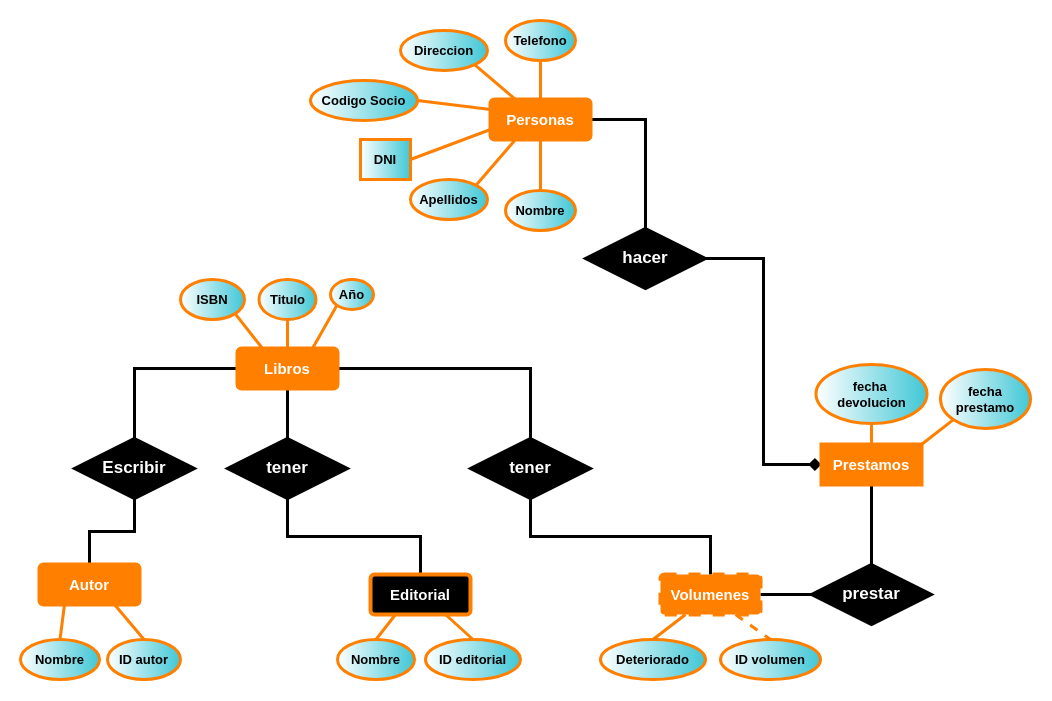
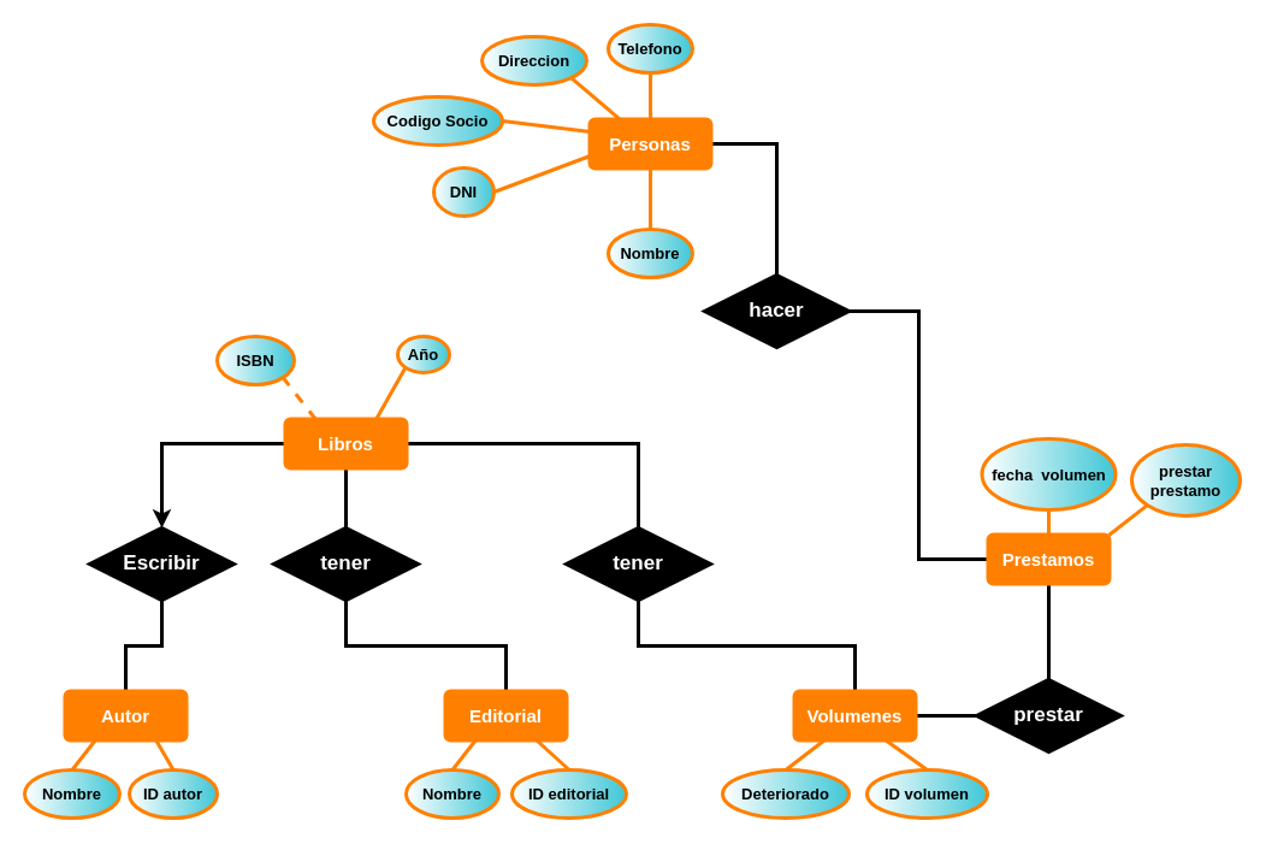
  <mxCell id="0" />
  <mxCell id="1" parent="0" />
  <mxCell id="2" value="" style="endArrow=none;html=1;rounded=0;exitX=1;exitY=0.5;exitDx=0;exitDy=0;entryX=0;entryY=0.25;entryDx=0;entryDy=0;fillColor=#fff2cc;strokeColor=#FF8000;gradientColor=#ffd966;strokeWidth=3;fontStyle=1;fontSize=13;" parent="1" source="30" target="29" edge="1"><mxGeometry relative="1" as="geometry"><mxPoint x="730" y="269" as="sourcePoint" /><mxPoint x="630" y="219" as="targetPoint" /></mxGeometry></mxCell>
  <mxCell id="3" value="" style="endArrow=none;html=1;rounded=0;entryX=1;entryY=0.5;entryDx=0;entryDy=0;exitX=0;exitY=0.75;exitDx=0;exitDy=0;fillColor=#fff2cc;strokeColor=#FF8000;gradientColor=#ffd966;strokeWidth=3;fontStyle=1;fontSize=13;" parent="1" source="29" target="31" edge="1"><mxGeometry relative="1" as="geometry"><mxPoint x="680" y="249" as="sourcePoint" /><mxPoint x="740" y="409" as="targetPoint" /></mxGeometry></mxCell>
- <mxCell id="4" value="" style="endArrow=none;html=1;rounded=0;exitX=0.25;exitY=1;exitDx=0;exitDy=0;entryX=1;entryY=0;entryDx=0;entryDy=0;fillColor=#fff2cc;strokeColor=#FF8000;gradientColor=#ffd966;strokeWidth=3;fontStyle=1;fontSize=13;" parent="1" source="29" target="35" edge="1"><mxGeometry relative="1" as="geometry"><mxPoint x="580" y="309" as="sourcePoint" /><mxPoint x="740" y="309" as="targetPoint" /></mxGeometry></mxCell>
  <mxCell id="5" value="" style="endArrow=none;html=1;rounded=0;exitX=0.5;exitY=1;exitDx=0;exitDy=0;entryX=0.5;entryY=0;entryDx=0;entryDy=0;fillColor=#fff2cc;strokeColor=#FF8000;gradientColor=#ffd966;strokeWidth=3;fontStyle=1;fontSize=13;" parent="1" source="29" target="34" edge="1"><mxGeometry relative="1" as="geometry"><mxPoint x="580" y="309" as="sourcePoint" /><mxPoint x="740" y="309" as="targetPoint" /></mxGeometry></mxCell>
  <mxCell id="6" value="" style="endArrow=none;html=1;rounded=0;exitX=0.5;exitY=0;exitDx=0;exitDy=0;entryX=0.5;entryY=1;entryDx=0;entryDy=0;fillColor=#fff2cc;strokeColor=#FF8000;gradientColor=#ffd966;strokeWidth=3;fontStyle=1;fontSize=13;" parent="1" source="29" target="33" edge="1"><mxGeometry relative="1" as="geometry"><mxPoint x="580" y="309" as="sourcePoint" /><mxPoint x="740" y="309" as="targetPoint" /></mxGeometry></mxCell>
  <mxCell id="7" value="" style="endArrow=none;html=1;rounded=0;entryX=0.25;entryY=0;entryDx=0;entryDy=0;fillColor=#fff2cc;strokeColor=#FF8000;gradientColor=#ffd966;exitX=1;exitY=1;exitDx=0;exitDy=0;strokeWidth=3;fontStyle=1;fontSize=13;" parent="1" source="32" target="29" edge="1"><mxGeometry relative="1" as="geometry"><mxPoint x="580" y="209" as="sourcePoint" /><mxPoint x="740" y="209" as="targetPoint" /></mxGeometry></mxCell>
- <mxCell id="8" value="" style="endArrow=none;html=1;rounded=0;exitX=0.5;exitY=1;exitDx=0;exitDy=0;entryX=0.5;entryY=0;entryDx=0;entryDy=0;fillColor=#fff2cc;strokeColor=#FF8000;gradientColor=#ffd966;strokeWidth=3;fontStyle=1;fontSize=13;" parent="1" source="36" target="55" edge="1"><mxGeometry relative="1" as="geometry"><mxPoint x="207" y="368" as="sourcePoint" /><mxPoint x="367" y="368" as="targetPoint" /></mxGeometry></mxCell>
  <mxCell id="9" value="" style="endArrow=none;html=1;rounded=0;exitX=0;exitY=1;exitDx=0;exitDy=0;entryX=0.75;entryY=0;entryDx=0;entryDy=0;fillColor=#fff2cc;strokeColor=#FF8000;gradientColor=#ffd966;strokeWidth=3;fontStyle=1;fontSize=13;" parent="1" source="38" target="55" edge="1"><mxGeometry relative="1" as="geometry"><mxPoint x="207" y="368" as="sourcePoint" /><mxPoint x="367" y="368" as="targetPoint" /></mxGeometry></mxCell>
- <mxCell id="10" value="" style="endArrow=none;html=1;rounded=0;entryX=1;entryY=1;entryDx=0;entryDy=0;exitX=0.25;exitY=0;exitDx=0;exitDy=0;fillColor=#fff2cc;strokeColor=#FF8000;gradientColor=#ffd966;strokeWidth=3;fontStyle=1;fontSize=13;" parent="1" source="55" target="37" edge="1"><mxGeometry relative="1" as="geometry"><mxPoint x="17" y="328" as="sourcePoint" /><mxPoint x="177" y="328" as="targetPoint" /></mxGeometry></mxCell>
+ <mxCell id="10" value="" style="endArrow=none;html=1;rounded=0;entryX=1;entryY=1;entryDx=0;entryDy=0;exitX=0.25;exitY=0;exitDx=0;exitDy=0;fillColor=#fff2cc;strokeColor=#FF8000;gradientColor=#ffd966;strokeWidth=3;fontStyle=1;fontSize=13;dashed=1;" parent="1" source="55" target="37" edge="1"><mxGeometry relative="1" as="geometry"><mxPoint x="17" y="328" as="sourcePoint" /><mxPoint x="177" y="328" as="targetPoint" /></mxGeometry></mxCell>
  <mxCell id="11" value="" style="endArrow=none;html=1;rounded=0;exitX=0.25;exitY=1;exitDx=0;exitDy=0;entryX=0.5;entryY=0;entryDx=0;entryDy=0;fillColor=#fff2cc;strokeColor=#FF8000;gradientColor=#ffd966;strokeWidth=3;fontStyle=1;fontSize=13;" parent="1" source="39" target="40" edge="1"><mxGeometry relative="1" as="geometry"><mxPoint x="-36" y="734" as="sourcePoint" /><mxPoint x="124" y="734" as="targetPoint" /></mxGeometry></mxCell>
  <mxCell id="12" value="" style="endArrow=none;html=1;rounded=0;exitX=0.75;exitY=1;exitDx=0;exitDy=0;entryX=0.5;entryY=0;entryDx=0;entryDy=0;fillColor=#fff2cc;strokeColor=#FF8000;gradientColor=#ffd966;strokeWidth=3;fontStyle=1;fontSize=13;" parent="1" source="39" target="41" edge="1"><mxGeometry relative="1" as="geometry"><mxPoint x="89" y="624" as="sourcePoint" /><mxPoint x="74" y="694" as="targetPoint" /></mxGeometry></mxCell>
  <mxCell id="13" value="" style="endArrow=none;html=1;rounded=0;exitX=0.25;exitY=1;exitDx=0;exitDy=0;entryX=0.5;entryY=0;entryDx=0;entryDy=0;fillColor=#fff2cc;strokeColor=#FF8000;gradientColor=#ffd966;strokeWidth=3;fontStyle=1;fontSize=13;" parent="1" source="42" target="43" edge="1"><mxGeometry relative="1" as="geometry"><mxPoint x="280" y="734" as="sourcePoint" /><mxPoint x="440" y="734" as="targetPoint" /></mxGeometry></mxCell>
  <mxCell id="14" value="" style="endArrow=none;html=1;rounded=0;exitX=0.75;exitY=1;exitDx=0;exitDy=0;entryX=0.5;entryY=0;entryDx=0;entryDy=0;fillColor=#fff2cc;strokeColor=#FF8000;gradientColor=#ffd966;strokeWidth=3;fontStyle=1;fontSize=13;" parent="1" source="42" target="44" edge="1"><mxGeometry relative="1" as="geometry"><mxPoint x="405" y="624" as="sourcePoint" /><mxPoint x="390" y="694" as="targetPoint" /></mxGeometry></mxCell>
  <mxCell id="15" value="" style="endArrow=none;html=1;rounded=0;exitX=0.25;exitY=1;exitDx=0;exitDy=0;entryX=0.5;entryY=0;entryDx=0;entryDy=0;fillColor=#fff2cc;strokeColor=#FF8000;gradientColor=#ffd966;strokeWidth=3;fontStyle=1;fontSize=13;" parent="1" source="45" target="46" edge="1"><mxGeometry relative="1" as="geometry"><mxPoint x="570" y="734" as="sourcePoint" /><mxPoint x="730" y="734" as="targetPoint" /></mxGeometry></mxCell>
- <mxCell id="16" value="" style="endArrow=none;html=1;rounded=0;exitX=0.75;exitY=1;exitDx=0;exitDy=0;entryX=0.5;entryY=0;entryDx=0;entryDy=0;fillColor=#fff2cc;strokeColor=#FF8000;gradientColor=#ffd966;strokeWidth=3;fontStyle=1;fontSize=13;dashed=1;" parent="1" source="45" target="47" edge="1"><mxGeometry relative="1" as="geometry"><mxPoint x="695" y="624" as="sourcePoint" /><mxPoint x="680" y="694" as="targetPoint" /></mxGeometry></mxCell>
+ <mxCell id="16" value="" style="endArrow=none;html=1;rounded=0;exitX=0.75;exitY=1;exitDx=0;exitDy=0;entryX=0.5;entryY=0;entryDx=0;entryDy=0;fillColor=#fff2cc;strokeColor=#FF8000;gradientColor=#ffd966;strokeWidth=3;fontStyle=1;fontSize=13;" parent="1" source="45" target="47" edge="1"><mxGeometry relative="1" as="geometry"><mxPoint x="695" y="624" as="sourcePoint" /><mxPoint x="680" y="694" as="targetPoint" /></mxGeometry></mxCell>
  <mxCell id="17" value="" style="endArrow=none;html=1;rounded=0;exitX=1;exitY=0;exitDx=0;exitDy=0;fillColor=#fff2cc;strokeColor=#FF8000;gradientColor=#ffd966;entryX=0;entryY=1;entryDx=0;entryDy=0;strokeWidth=3;fontStyle=1;fontSize=13;" parent="1" source="56" target="49" edge="1"><mxGeometry relative="1" as="geometry"><mxPoint x="856" y="494" as="sourcePoint" /><mxPoint x="981" y="412" as="targetPoint" /></mxGeometry></mxCell>
  <mxCell id="18" value="" style="endArrow=none;html=1;rounded=0;exitX=0.5;exitY=1;exitDx=0;exitDy=0;entryX=0.5;entryY=0;entryDx=0;entryDy=0;fillColor=#fff2cc;strokeColor=#FF8000;gradientColor=#ffd966;strokeWidth=3;fontStyle=1;fontSize=13;" parent="1" source="48" target="56" edge="1"><mxGeometry relative="1" as="geometry"><mxPoint x="856" y="494" as="sourcePoint" /><mxPoint x="881" y="522" as="targetPoint" /></mxGeometry></mxCell>
  <mxCell id="19" value="" style="endArrow=none;html=1;rounded=0;exitX=0.5;exitY=1;exitDx=0;exitDy=0;entryX=0.5;entryY=0;entryDx=0;entryDy=0;fontStyle=1;fontSize=13;labelBackgroundColor=none;strokeWidth=3;" parent="1" source="55" target="50" edge="1"><mxGeometry relative="1" as="geometry"><mxPoint x="210" y="448" as="sourcePoint" /><mxPoint x="370" y="448" as="targetPoint" /></mxGeometry></mxCell>
  <mxCell id="20" value="" style="endArrow=none;html=1;rounded=0;exitX=0.5;exitY=1;exitDx=0;exitDy=0;entryX=0.5;entryY=0;entryDx=0;entryDy=0;edgeStyle=orthogonalEdgeStyle;strokeColor=#000000;strokeWidth=3;fontStyle=1;fontSize=13;" parent="1" source="50" target="42" edge="1"><mxGeometry relative="1" as="geometry"><mxPoint x="297" y="398" as="sourcePoint" /><mxPoint x="400" y="458" as="targetPoint" /></mxGeometry></mxCell>
- <mxCell id="21" value="" style="endArrow=none;html=1;rounded=0;exitX=0;exitY=0.5;exitDx=0;exitDy=0;entryX=0.5;entryY=0;entryDx=0;entryDy=0;edgeStyle=orthogonalEdgeStyle;strokeColor=#000000;strokeWidth=3;fontStyle=1;fontSize=13;" parent="1" source="55" target="51" edge="1"><mxGeometry relative="1" as="geometry"><mxPoint x="160" y="538" as="sourcePoint" /><mxPoint x="320" y="538" as="targetPoint" /></mxGeometry></mxCell>
+ <mxCell id="21" value="" style="endArrow=classic;html=1;rounded=0;exitX=0;exitY=0.5;exitDx=0;exitDy=0;entryX=0.5;entryY=0;entryDx=0;entryDy=0;edgeStyle=orthogonalEdgeStyle;strokeColor=#000000;strokeWidth=3;fontStyle=1;fontSize=13;" parent="1" source="55" target="51" edge="1"><mxGeometry relative="1" as="geometry"><mxPoint x="160" y="538" as="sourcePoint" /><mxPoint x="320" y="538" as="targetPoint" /></mxGeometry></mxCell>
  <mxCell id="22" value="" style="endArrow=none;html=1;rounded=0;exitX=0.5;exitY=1;exitDx=0;exitDy=0;entryX=0.5;entryY=0;entryDx=0;entryDy=0;edgeStyle=orthogonalEdgeStyle;strokeColor=#000000;strokeWidth=3;fontStyle=1;fontSize=13;" parent="1" source="51" target="39" edge="1"><mxGeometry relative="1" as="geometry"><mxPoint x="160" y="538" as="sourcePoint" /><mxPoint x="320" y="538" as="targetPoint" /></mxGeometry></mxCell>
  <mxCell id="23" value="" style="endArrow=none;html=1;rounded=0;entryX=0.5;entryY=0;entryDx=0;entryDy=0;exitX=0.5;exitY=1;exitDx=0;exitDy=0;edgeStyle=orthogonalEdgeStyle;strokeColor=#000000;strokeWidth=3;fontStyle=1;fontSize=13;" parent="1" source="52" target="45" edge="1"><mxGeometry relative="1" as="geometry"><mxPoint x="160" y="538" as="sourcePoint" /><mxPoint x="320" y="538" as="targetPoint" /></mxGeometry></mxCell>
  <mxCell id="24" value="" style="endArrow=none;html=1;rounded=0;exitX=1;exitY=0.5;exitDx=0;exitDy=0;entryX=0.5;entryY=0;entryDx=0;entryDy=0;edgeStyle=orthogonalEdgeStyle;strokeColor=#000000;strokeWidth=3;fontStyle=1;fontSize=13;" parent="1" source="55" target="52" edge="1"><mxGeometry relative="1" as="geometry"><mxPoint x="160" y="538" as="sourcePoint" /><mxPoint x="320" y="538" as="targetPoint" /></mxGeometry></mxCell>
  <mxCell id="25" value="" style="endArrow=none;html=1;rounded=0;exitX=1;exitY=0.5;exitDx=0;exitDy=0;entryX=0.5;entryY=0;entryDx=0;entryDy=0;edgeStyle=orthogonalEdgeStyle;strokeColor=#000000;strokeWidth=3;fontStyle=1;fontSize=13;" parent="1" source="29" target="53" edge="1"><mxGeometry relative="1" as="geometry"><mxPoint x="30" y="368" as="sourcePoint" /><mxPoint x="380" y="538" as="targetPoint" /></mxGeometry></mxCell>
- <mxCell id="26" value="" style="endArrow=diamond;html=1;rounded=0;exitX=1;exitY=0.5;exitDx=0;exitDy=0;entryX=0;entryY=0.5;entryDx=0;entryDy=0;edgeStyle=orthogonalEdgeStyle;strokeColor=#000000;strokeWidth=3;fontStyle=1;fontSize=13;" parent="1" source="53" target="56" edge="1"><mxGeometry relative="1" as="geometry"><mxPoint x="220" y="538" as="sourcePoint" /><mxPoint x="380" y="538" as="targetPoint" /></mxGeometry></mxCell>
+ <mxCell id="26" value="" style="endArrow=none;html=1;rounded=0;exitX=1;exitY=0.5;exitDx=0;exitDy=0;entryX=0;entryY=0.5;entryDx=0;entryDy=0;edgeStyle=orthogonalEdgeStyle;strokeColor=#000000;strokeWidth=3;fontStyle=1;fontSize=13;" parent="1" source="53" target="56" edge="1"><mxGeometry relative="1" as="geometry"><mxPoint x="220" y="538" as="sourcePoint" /><mxPoint x="380" y="538" as="targetPoint" /></mxGeometry></mxCell>
  <mxCell id="27" value="" style="endArrow=none;html=1;rounded=0;exitX=1;exitY=0.5;exitDx=0;exitDy=0;entryX=0;entryY=0.5;entryDx=0;entryDy=0;strokeWidth=3;strokeColor=#000000;fontStyle=1;fontSize=13;" parent="1" source="45" target="54" edge="1"><mxGeometry relative="1" as="geometry"><mxPoint x="650" y="538" as="sourcePoint" /><mxPoint x="810" y="538" as="targetPoint" /></mxGeometry></mxCell>
  <mxCell id="28" value="" style="endArrow=none;html=1;rounded=0;entryX=0.5;entryY=0;entryDx=0;entryDy=0;exitX=0.5;exitY=1;exitDx=0;exitDy=0;strokeWidth=3;strokeColor=#000000;fontStyle=1;fontSize=13;" parent="1" source="56" target="54" edge="1"><mxGeometry relative="1" as="geometry"><mxPoint x="650" y="538" as="sourcePoint" /><mxPoint x="810" y="538" as="targetPoint" /></mxGeometry></mxCell>
  <mxCell id="29" value="Personas" style="rounded=1;arcSize=10;whiteSpace=wrap;html=1;align=center;fillColor=#FF8000;strokeColor=#FF8000;fontStyle=1;fontSize=15;strokeWidth=4;fontColor=#FFFFFF;" parent="1" vertex="1"><mxGeometry x="490" y="99" width="100" height="40" as="geometry" /></mxCell>
  <mxCell id="30" value="Codigo Socio" style="ellipse;whiteSpace=wrap;html=1;align=center;fillColor=default;strokeColor=#FF8000;fontStyle=1;fontSize=13;strokeWidth=3;gradientColor=#40C7D6;gradientDirection=east;shadow=0;" parent="1" vertex="1"><mxGeometry x="310" y="80" width="107" height="40" as="geometry" /></mxCell>
- <mxCell id="31" value="DNI" style="whiteSpace=wrap;html=1;align=center;fillColor=default;strokeColor=#FF8000;fontStyle=1;fontSize=13;strokeWidth=3;gradientColor=#40C7D6;gradientDirection=east;shadow=0;rounded=0;" parent="1" vertex="1"><mxGeometry x="360" y="139" width="50" height="40" as="geometry" /></mxCell>
+ <mxCell id="31" value="DNI" style="ellipse;whiteSpace=wrap;html=1;align=center;fillColor=default;strokeColor=#FF8000;fontStyle=1;fontSize=13;strokeWidth=3;gradientColor=#40C7D6;gradientDirection=east;shadow=0;" parent="1" vertex="1"><mxGeometry x="360" y="139" width="50" height="40" as="geometry" /></mxCell>
  <mxCell id="32" value="Direccion" style="ellipse;whiteSpace=wrap;html=1;align=center;fillColor=default;strokeColor=#FF8000;fontStyle=1;fontSize=13;strokeWidth=3;gradientColor=#40C7D6;gradientDirection=east;shadow=0;" parent="1" vertex="1"><mxGeometry x="400" y="30" width="87" height="40" as="geometry" /></mxCell>
  <mxCell id="33" value="Telefono" style="ellipse;whiteSpace=wrap;html=1;align=center;fillColor=default;strokeColor=#FF8000;fontStyle=1;fontSize=13;strokeWidth=3;gradientColor=#40C7D6;gradientDirection=east;shadow=0;" parent="1" vertex="1"><mxGeometry x="505" y="20" width="70" height="40" as="geometry" /></mxCell>
  <mxCell id="34" value="Nombre" style="ellipse;whiteSpace=wrap;html=1;align=center;fillColor=default;strokeColor=#FF8000;fontStyle=1;fontSize=13;strokeWidth=3;gradientColor=#40C7D6;gradientDirection=east;shadow=0;" parent="1" vertex="1"><mxGeometry x="505" y="190" width="70" height="40" as="geometry" /></mxCell>
- <mxCell id="35" value="Apellidos" style="ellipse;whiteSpace=wrap;html=1;align=center;fillColor=default;strokeColor=#FF8000;fontStyle=1;fontSize=13;strokeWidth=3;gradientColor=#40C7D6;gradientDirection=east;shadow=0;" parent="1" vertex="1"><mxGeometry x="410" y="179" width="77" height="40" as="geometry" /></mxCell>
- <mxCell id="36" value="Titulo" style="ellipse;whiteSpace=wrap;html=1;align=center;fillColor=default;strokeColor=#FF8000;fontStyle=1;fontSize=13;strokeWidth=3;gradientColor=#40C7D6;gradientDirection=east;shadow=0;" parent="1" vertex="1"><mxGeometry x="258.5" y="279" width="57" height="40" as="geometry" /></mxCell>
  <mxCell id="37" value="ISBN" style="ellipse;whiteSpace=wrap;html=1;align=center;fillColor=default;strokeColor=#FF8000;fontStyle=1;fontSize=13;strokeWidth=3;gradientColor=#40C7D6;gradientDirection=east;shadow=0;" parent="1" vertex="1"><mxGeometry x="180" y="279" width="64" height="40" as="geometry" /></mxCell>
  <mxCell id="38" value="Año" style="ellipse;whiteSpace=wrap;html=1;align=center;fillColor=default;strokeColor=#FF8000;fontStyle=1;fontSize=13;strokeWidth=3;gradientColor=#40C7D6;gradientDirection=east;shadow=0;" parent="1" vertex="1"><mxGeometry x="330" y="279" width="43" height="30" as="geometry" /></mxCell>
- <mxCell id="39" value="Autor" style="rounded=1;arcSize=10;whiteSpace=wrap;html=1;align=center;fillColor=#FF8000;strokeColor=#FF8000;fontStyle=1;fontSize=15;strokeWidth=4;fontColor=#FFFFFF;" parent="1" vertex="1"><mxGeometry x="39" y="564" width="100" height="40" as="geometry" /></mxCell>
+ <mxCell id="39" value="Autor" style="rounded=1;arcSize=10;whiteSpace=wrap;html=1;align=center;fillColor=#FF8000;strokeColor=#FF8000;fontStyle=1;fontSize=15;strokeWidth=4;fontColor=#FFFFFF;" parent="1" vertex="1"><mxGeometry x="54" y="574" width="100" height="40" as="geometry" /></mxCell>
  <mxCell id="40" value="Nombre" style="ellipse;whiteSpace=wrap;html=1;align=center;fillColor=default;strokeColor=#FF8000;fontStyle=1;fontSize=13;strokeWidth=3;gradientColor=#40C7D6;gradientDirection=east;shadow=0;" parent="1" vertex="1"><mxGeometry x="20" y="639" width="79" height="40" as="geometry" /></mxCell>
  <mxCell id="41" value="ID autor" style="ellipse;whiteSpace=wrap;html=1;align=center;fillColor=default;strokeColor=#FF8000;fontStyle=1;fontSize=13;strokeWidth=3;gradientColor=#40C7D6;gradientDirection=east;shadow=0;" parent="1" vertex="1"><mxGeometry x="107" y="639" width="73" height="40" as="geometry" /></mxCell>
- <mxCell id="42" value="Editorial" style="rounded=1;arcSize=10;whiteSpace=wrap;html=1;align=center;fillColor=#000000;strokeColor=#FF8000;fontStyle=1;fontSize=15;strokeWidth=4;fontColor=#FFFFFF;" parent="1" vertex="1"><mxGeometry x="370" y="574" width="100" height="40" as="geometry" /></mxCell>
+ <mxCell id="42" value="Editorial" style="rounded=1;arcSize=10;whiteSpace=wrap;html=1;align=center;fillColor=#FF8000;strokeColor=#FF8000;fontStyle=1;fontSize=15;strokeWidth=4;fontColor=#FFFFFF;" parent="1" vertex="1"><mxGeometry x="370" y="574" width="100" height="40" as="geometry" /></mxCell>
  <mxCell id="43" value="Nombre" style="ellipse;whiteSpace=wrap;html=1;align=center;fillColor=default;strokeColor=#FF8000;fontStyle=1;fontSize=13;strokeWidth=3;gradientColor=#40C7D6;gradientDirection=east;shadow=0;" parent="1" vertex="1"><mxGeometry x="337" y="639" width="77" height="40" as="geometry" /></mxCell>
  <mxCell id="44" value="ID editorial" style="ellipse;whiteSpace=wrap;html=1;align=center;fillColor=default;strokeColor=#FF8000;fontStyle=1;fontSize=13;strokeWidth=3;gradientColor=#40C7D6;gradientDirection=east;shadow=0;" parent="1" vertex="1"><mxGeometry x="425" y="639" width="95" height="40" as="geometry" /></mxCell>
- <mxCell id="45" value="Volumenes" style="rounded=1;arcSize=10;whiteSpace=wrap;html=1;align=center;fillColor=#FF8000;strokeColor=#FF8000;fontStyle=1;fontSize=15;strokeWidth=4;fontColor=#FFFFFF;dashed=1;" parent="1" vertex="1"><mxGeometry x="660" y="574" width="100" height="40" as="geometry" /></mxCell>
+ <mxCell id="45" value="Volumenes" style="rounded=1;arcSize=10;whiteSpace=wrap;html=1;align=center;fillColor=#FF8000;strokeColor=#FF8000;fontStyle=1;fontSize=15;strokeWidth=4;fontColor=#FFFFFF;" parent="1" vertex="1"><mxGeometry x="660" y="574" width="100" height="40" as="geometry" /></mxCell>
  <mxCell id="46" value="Deteriorado" style="ellipse;whiteSpace=wrap;html=1;align=center;fillColor=default;strokeColor=#FF8000;fontStyle=1;fontSize=13;strokeWidth=3;gradientColor=#40C7D6;gradientDirection=east;shadow=0;" parent="1" vertex="1"><mxGeometry x="600" y="639" width="105" height="40" as="geometry" /></mxCell>
  <mxCell id="47" value="ID volumen" style="ellipse;whiteSpace=wrap;html=1;align=center;fillColor=default;strokeColor=#FF8000;fontStyle=1;fontSize=13;strokeWidth=3;gradientColor=#40C7D6;gradientDirection=east;shadow=0;" parent="1" vertex="1"><mxGeometry x="720" y="639" width="100" height="40" as="geometry" /></mxCell>
- <mxCell id="48" value="fecha&amp;nbsp; devolucion" style="ellipse;whiteSpace=wrap;html=1;align=center;fillColor=default;strokeColor=#FF8000;fontStyle=1;fontSize=13;strokeWidth=3;gradientColor=#40C7D6;gradientDirection=east;shadow=0;" parent="1" vertex="1"><mxGeometry x="815.5" y="364" width="111" height="59" as="geometry" /></mxCell>
- <mxCell id="49" value="fecha prestamo" style="ellipse;whiteSpace=wrap;html=1;align=center;fillColor=default;strokeColor=#FF8000;fontStyle=1;fontSize=13;strokeWidth=3;gradientColor=#40C7D6;gradientDirection=east;shadow=0;" parent="1" vertex="1"><mxGeometry x="940" y="369" width="90" height="59" as="geometry" /></mxCell>
+ <mxCell id="48" value="fecha&amp;nbsp; volumen" style="ellipse;whiteSpace=wrap;html=1;align=center;fillColor=default;strokeColor=#FF8000;fontStyle=1;fontSize=13;strokeWidth=3;gradientColor=#40C7D6;gradientDirection=east;shadow=0;" parent="1" vertex="1"><mxGeometry x="815.5" y="364" width="111" height="59" as="geometry" /></mxCell>
+ <mxCell id="49" value="prestar prestamo" style="ellipse;whiteSpace=wrap;html=1;align=center;fillColor=default;strokeColor=#FF8000;fontStyle=1;fontSize=13;strokeWidth=3;gradientColor=#40C7D6;gradientDirection=east;shadow=0;" parent="1" vertex="1"><mxGeometry x="940" y="369" width="90" height="59" as="geometry" /></mxCell>
  <mxCell id="50" value="tener" style="shape=rhombus;perimeter=rhombusPerimeter;whiteSpace=wrap;html=1;align=center;fillColor=#000000;strokeColor=#000000;strokeWidth=3;fontStyle=1;fontSize=17;fontColor=#FFFFFF;" parent="1" vertex="1"><mxGeometry x="227" y="438" width="120" height="60" as="geometry" /></mxCell>
  <mxCell id="51" value="Escribir" style="shape=rhombus;perimeter=rhombusPerimeter;whiteSpace=wrap;html=1;align=center;fillColor=#000000;strokeColor=#000000;strokeWidth=3;fontStyle=1;fontSize=17;fontColor=#FFFFFF;" parent="1" vertex="1"><mxGeometry x="74" y="438" width="120" height="60" as="geometry" /></mxCell>
  <mxCell id="52" value="tener" style="shape=rhombus;perimeter=rhombusPerimeter;whiteSpace=wrap;html=1;align=center;fillColor=#000000;strokeColor=#000000;strokeWidth=3;fontStyle=1;fontSize=17;fontColor=#FFFFFF;" parent="1" vertex="1"><mxGeometry x="470" y="438" width="120" height="60" as="geometry" /></mxCell>
  <mxCell id="53" value="hacer" style="shape=rhombus;perimeter=rhombusPerimeter;whiteSpace=wrap;html=1;align=center;fillColor=#000000;strokeColor=#000000;strokeWidth=3;fontStyle=1;fontSize=17;fontColor=#FFFFFF;" parent="1" vertex="1"><mxGeometry x="585" y="228" width="120" height="60" as="geometry" /></mxCell>
  <mxCell id="54" value="prestar" style="shape=rhombus;perimeter=rhombusPerimeter;whiteSpace=wrap;html=1;align=center;fillColor=#000000;strokeColor=#000000;strokeWidth=3;fontStyle=1;fontSize=17;fontColor=#FFFFFF;" parent="1" vertex="1"><mxGeometry x="811" y="564" width="120" height="60" as="geometry" /></mxCell>
  <mxCell id="55" value="Libros" style="rounded=1;arcSize=10;whiteSpace=wrap;html=1;align=center;fillColor=#FF8000;strokeColor=#FF8000;fontStyle=1;fontSize=15;strokeWidth=4;fontColor=#FFFFFF;" parent="1" vertex="1"><mxGeometry x="237" y="348" width="100" height="40" as="geometry" /></mxCell>
- <mxCell id="56" value="Prestamos" style="arcSize=10;whiteSpace=wrap;html=1;align=center;fillColor=#FF8000;strokeColor=#FF8000;fontStyle=1;fontSize=15;strokeWidth=4;fontColor=#FFFFFF;rounded=0;" parent="1" vertex="1"><mxGeometry x="821" y="444" width="100" height="40" as="geometry" /></mxCell>
+ <mxCell id="56" value="Prestamos" style="rounded=1;arcSize=10;whiteSpace=wrap;html=1;align=center;fillColor=#FF8000;strokeColor=#FF8000;fontStyle=1;fontSize=15;strokeWidth=4;fontColor=#FFFFFF;" parent="1" vertex="1"><mxGeometry x="821" y="444" width="100" height="40" as="geometry" /></mxCell>
